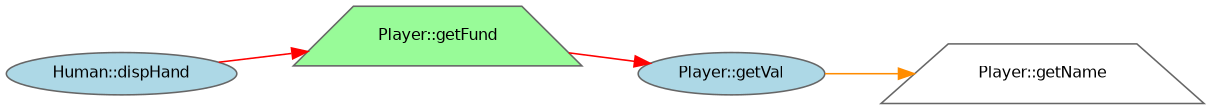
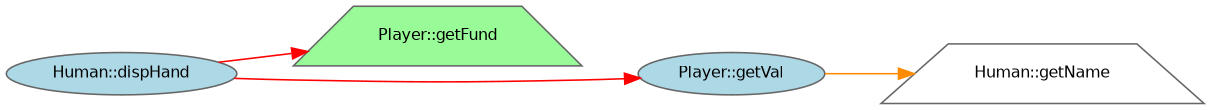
  digraph {
    rankdir=LR
    node [color=grey40 fillcolor=lightblue fontname=Helvetica fontsize=10 shape=ellipse style=filled]
    edge [color=red fontname=Helvetica fontsize=10 labelfontname=Helvetica labelfontsize=10 style=solid]
    n1 [color=gray40 fontcolor=black height=0.2 label="Human::dispHand" width=0.4]
    n2 [fillcolor=palegreen height=0.2 label="Player::getFund" shape=trapezium width=0.4]
    n3 [height=0.2 label="Player::getVal" width=0.4]
-   n4 [fillcolor=white height=0.2 label="Player::getName" shape=trapezium width=0.4]
+   n4 [fillcolor=white height=0.2 label="Human::getName" shape=trapezium width=0.4]
    n1 -> n2
-   n2 -> n3
+   n1 -> n3
    n3 -> n4 [color=darkorange]
  }
